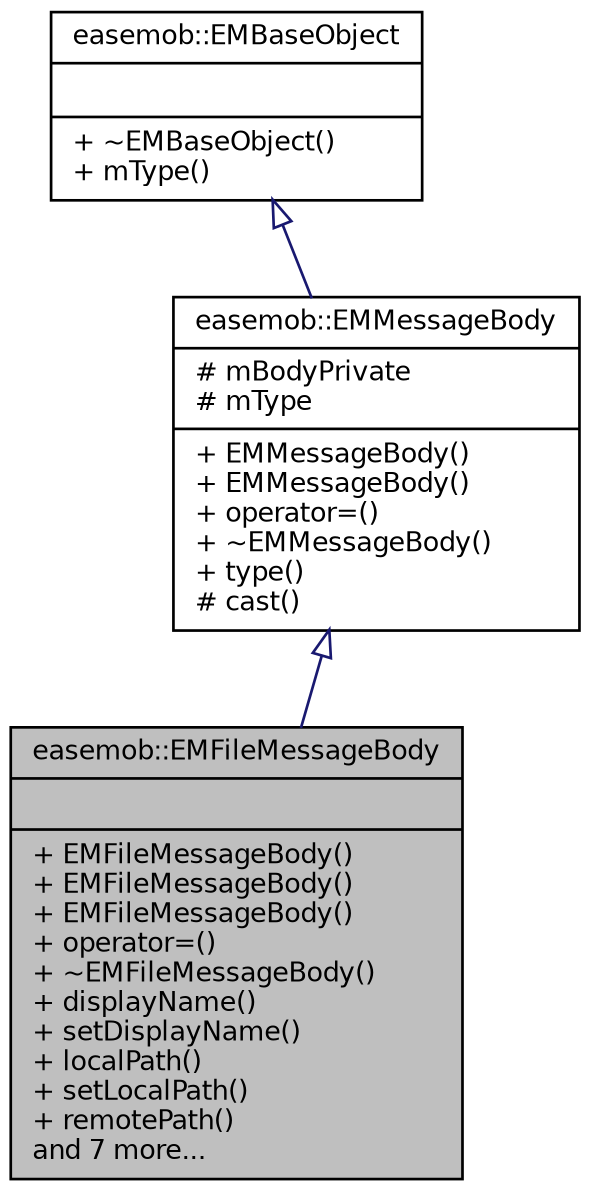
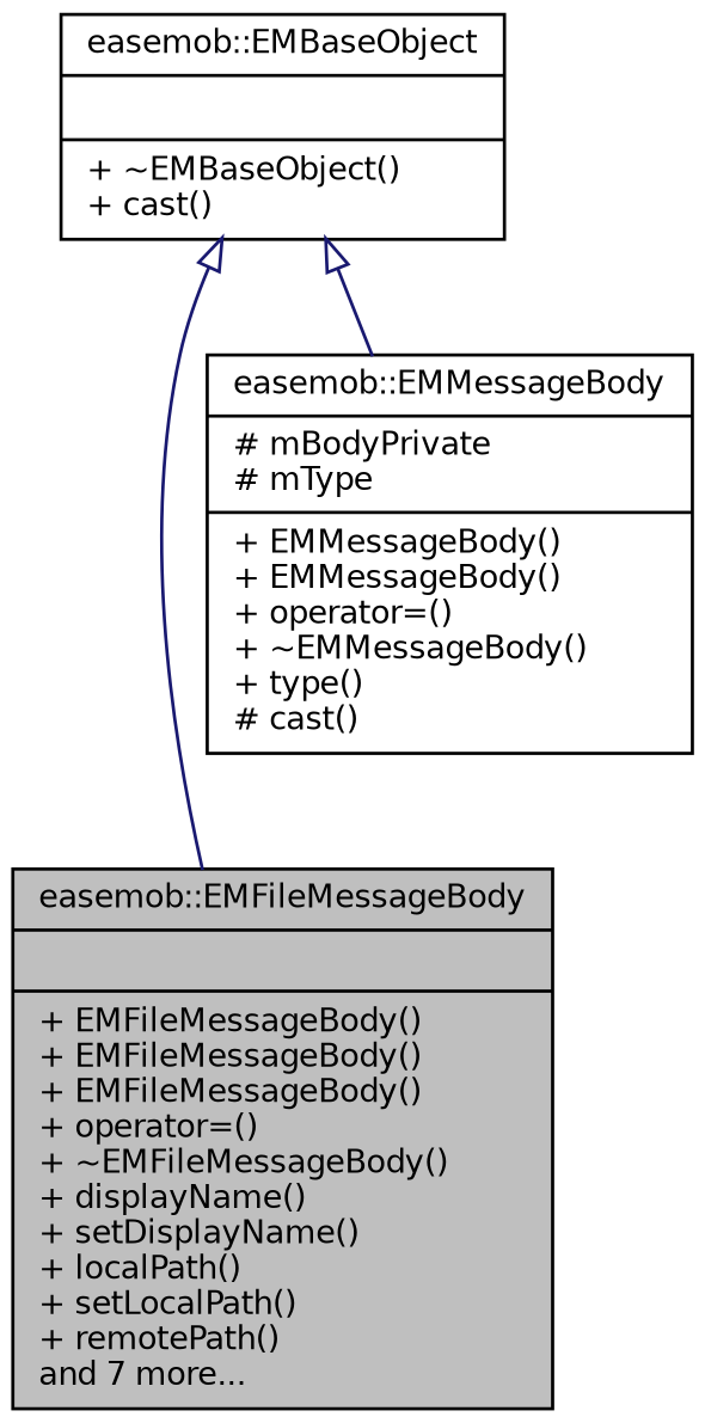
  digraph {
    node [color=black fillcolor=white fontname=Helvetica fontsize=10 shape=record style=filled]
    edge [arrowtail=onormal color=midnightblue dir=back fontname=Helvetica fontsize=10 labelfontname=Helvetica labelfontsize=10 style=solid]
    n1 [fillcolor=grey75 fontcolor=black height=0.2 label="{easemob::EMFileMessageBody\n||+ EMFileMessageBody()\l+ EMFileMessageBody()\l+ EMFileMessageBody()\l+ operator=()\l+ ~EMFileMessageBody()\l+ displayName()\l+ setDisplayName()\l+ localPath()\l+ setLocalPath()\l+ remotePath()\land 7 more...\l}" width=0.4]
    n2 [height=0.2 label="{easemob::EMMessageBody\n|# mBodyPrivate\l# mType\l|+ EMMessageBody()\l+ EMMessageBody()\l+ operator=()\l+ ~EMMessageBody()\l+ type()\l# cast()\l}" width=0.4]
-   n3 [height=0.2 label="{easemob::EMBaseObject\n||+ ~EMBaseObject()\l+ mType()\l}" width=0.4]
-   n2 -> n1
+   n3 [height=0.2 label="{easemob::EMBaseObject\n||+ ~EMBaseObject()\l+ cast()\l}" width=0.4]
+   n3 -> n1
    n3 -> n2
  }
